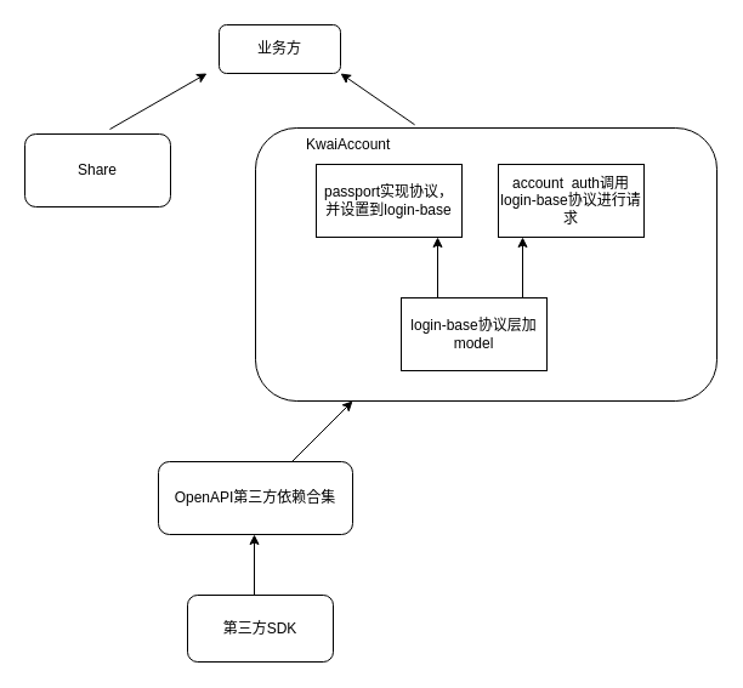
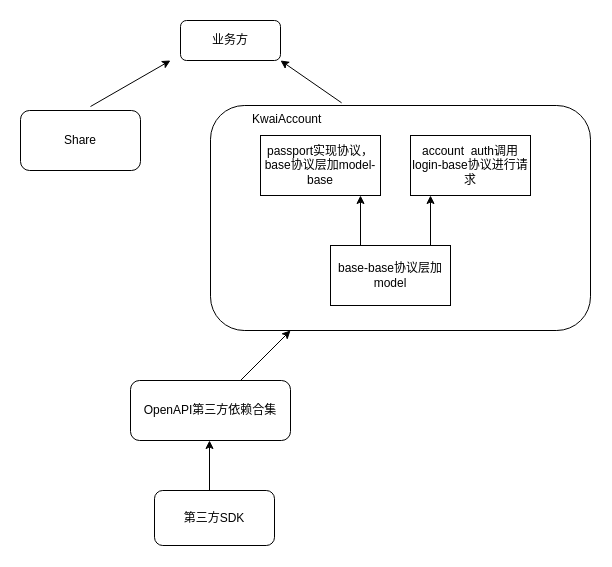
  <mxCell id="0" />
  <mxCell id="1" parent="0" />
  <mxCell id="2" value="业务方" style="rounded=1;whiteSpace=wrap;html=1;" vertex="1" parent="1"><mxGeometry x="180" y="20" width="100" height="40" as="geometry" /></mxCell>
  <mxCell id="3" value="Share" style="rounded=1;whiteSpace=wrap;html=1;" vertex="1" parent="1"><mxGeometry x="20" y="110" width="120" height="60" as="geometry" /></mxCell>
  <mxCell id="4" value="" style="rounded=1;whiteSpace=wrap;html=1;" vertex="1" parent="1"><mxGeometry x="210" y="105" width="380" height="225" as="geometry" /></mxCell>
- <mxCell id="5" value="passport实现协议，并设置到login-base" style="rounded=0;whiteSpace=wrap;html=1;" vertex="1" parent="1"><mxGeometry x="260" y="135" width="120" height="60" as="geometry" /></mxCell>
+ <mxCell id="5" value="passport实现协议，base协议层加model-base" style="rounded=0;whiteSpace=wrap;html=1;" vertex="1" parent="1"><mxGeometry x="260" y="135" width="120" height="60" as="geometry" /></mxCell>
  <mxCell id="6" value="&lt;span style=&quot;font-family: &amp;#34;helvetica&amp;#34; ; font-size: 12px ; font-style: normal ; font-weight: 400 ; letter-spacing: normal ; text-align: center ; text-indent: 0px ; text-transform: none ; word-spacing: 0px ; float: none ; display: inline&quot;&gt;KwaiAccount&lt;/span&gt;" style="text;whiteSpace=wrap;html=1;" vertex="1" parent="1"><mxGeometry x="250" y="105" width="70" height="30" as="geometry" /></mxCell>
  <mxCell id="7" value="account&amp;nbsp; auth调用login-base协议进行请求" style="rounded=0;whiteSpace=wrap;html=1;" vertex="1" parent="1"><mxGeometry x="410" y="135" width="120" height="60" as="geometry" /></mxCell>
- <mxCell id="8" value="login-base协议层加model" style="rounded=0;whiteSpace=wrap;html=1;" vertex="1" parent="1"><mxGeometry x="330" y="245" width="120" height="60" as="geometry" /></mxCell>
+ <mxCell id="8" value="base-base协议层加model" style="rounded=0;whiteSpace=wrap;html=1;" vertex="1" parent="1"><mxGeometry x="330" y="245" width="120" height="60" as="geometry" /></mxCell>
  <mxCell id="9" value="" style="endArrow=classic;html=1;exitX=0.25;exitY=0;exitDx=0;exitDy=0;" edge="1" parent="1" source="8"><mxGeometry width="50" height="50" relative="1" as="geometry"><mxPoint x="310" y="245" as="sourcePoint" /><mxPoint x="360" y="195" as="targetPoint" /></mxGeometry></mxCell>
  <mxCell id="10" value="" style="endArrow=classic;html=1;exitX=0.25;exitY=0;exitDx=0;exitDy=0;" edge="1" parent="1"><mxGeometry width="50" height="50" relative="1" as="geometry"><mxPoint x="430" y="245" as="sourcePoint" /><mxPoint x="430" y="195" as="targetPoint" /></mxGeometry></mxCell>
  <mxCell id="11" value="" style="endArrow=classic;html=1;" edge="1" parent="1"><mxGeometry width="50" height="50" relative="1" as="geometry"><mxPoint x="90" y="106" as="sourcePoint" /><mxPoint x="170" y="60" as="targetPoint" /></mxGeometry></mxCell>
  <mxCell id="12" value="" style="endArrow=classic;html=1;exitX=0.345;exitY=-0.012;exitDx=0;exitDy=0;exitPerimeter=0;" edge="1" parent="1" source="4"><mxGeometry width="50" height="50" relative="1" as="geometry"><mxPoint x="335" y="100" as="sourcePoint" /><mxPoint x="280" y="60" as="targetPoint" /></mxGeometry></mxCell>
  <mxCell id="13" value="OpenAPI第三方依赖合集" style="rounded=1;whiteSpace=wrap;html=1;" vertex="1" parent="1"><mxGeometry x="130" y="380" width="160" height="60" as="geometry" /></mxCell>
  <mxCell id="14" value="" style="endArrow=classic;html=1;" edge="1" parent="1"><mxGeometry width="50" height="50" relative="1" as="geometry"><mxPoint x="240" y="380" as="sourcePoint" /><mxPoint x="290" y="330" as="targetPoint" /></mxGeometry></mxCell>
  <mxCell id="15" value="第三方SDK" style="rounded=1;whiteSpace=wrap;html=1;" vertex="1" parent="1"><mxGeometry x="154" y="490" width="120" height="55" as="geometry" /></mxCell>
  <mxCell id="16" value="" style="endArrow=classic;html=1;" edge="1" parent="1"><mxGeometry width="50" height="50" relative="1" as="geometry"><mxPoint x="209" y="490" as="sourcePoint" /><mxPoint x="209" y="440" as="targetPoint" /></mxGeometry></mxCell>
